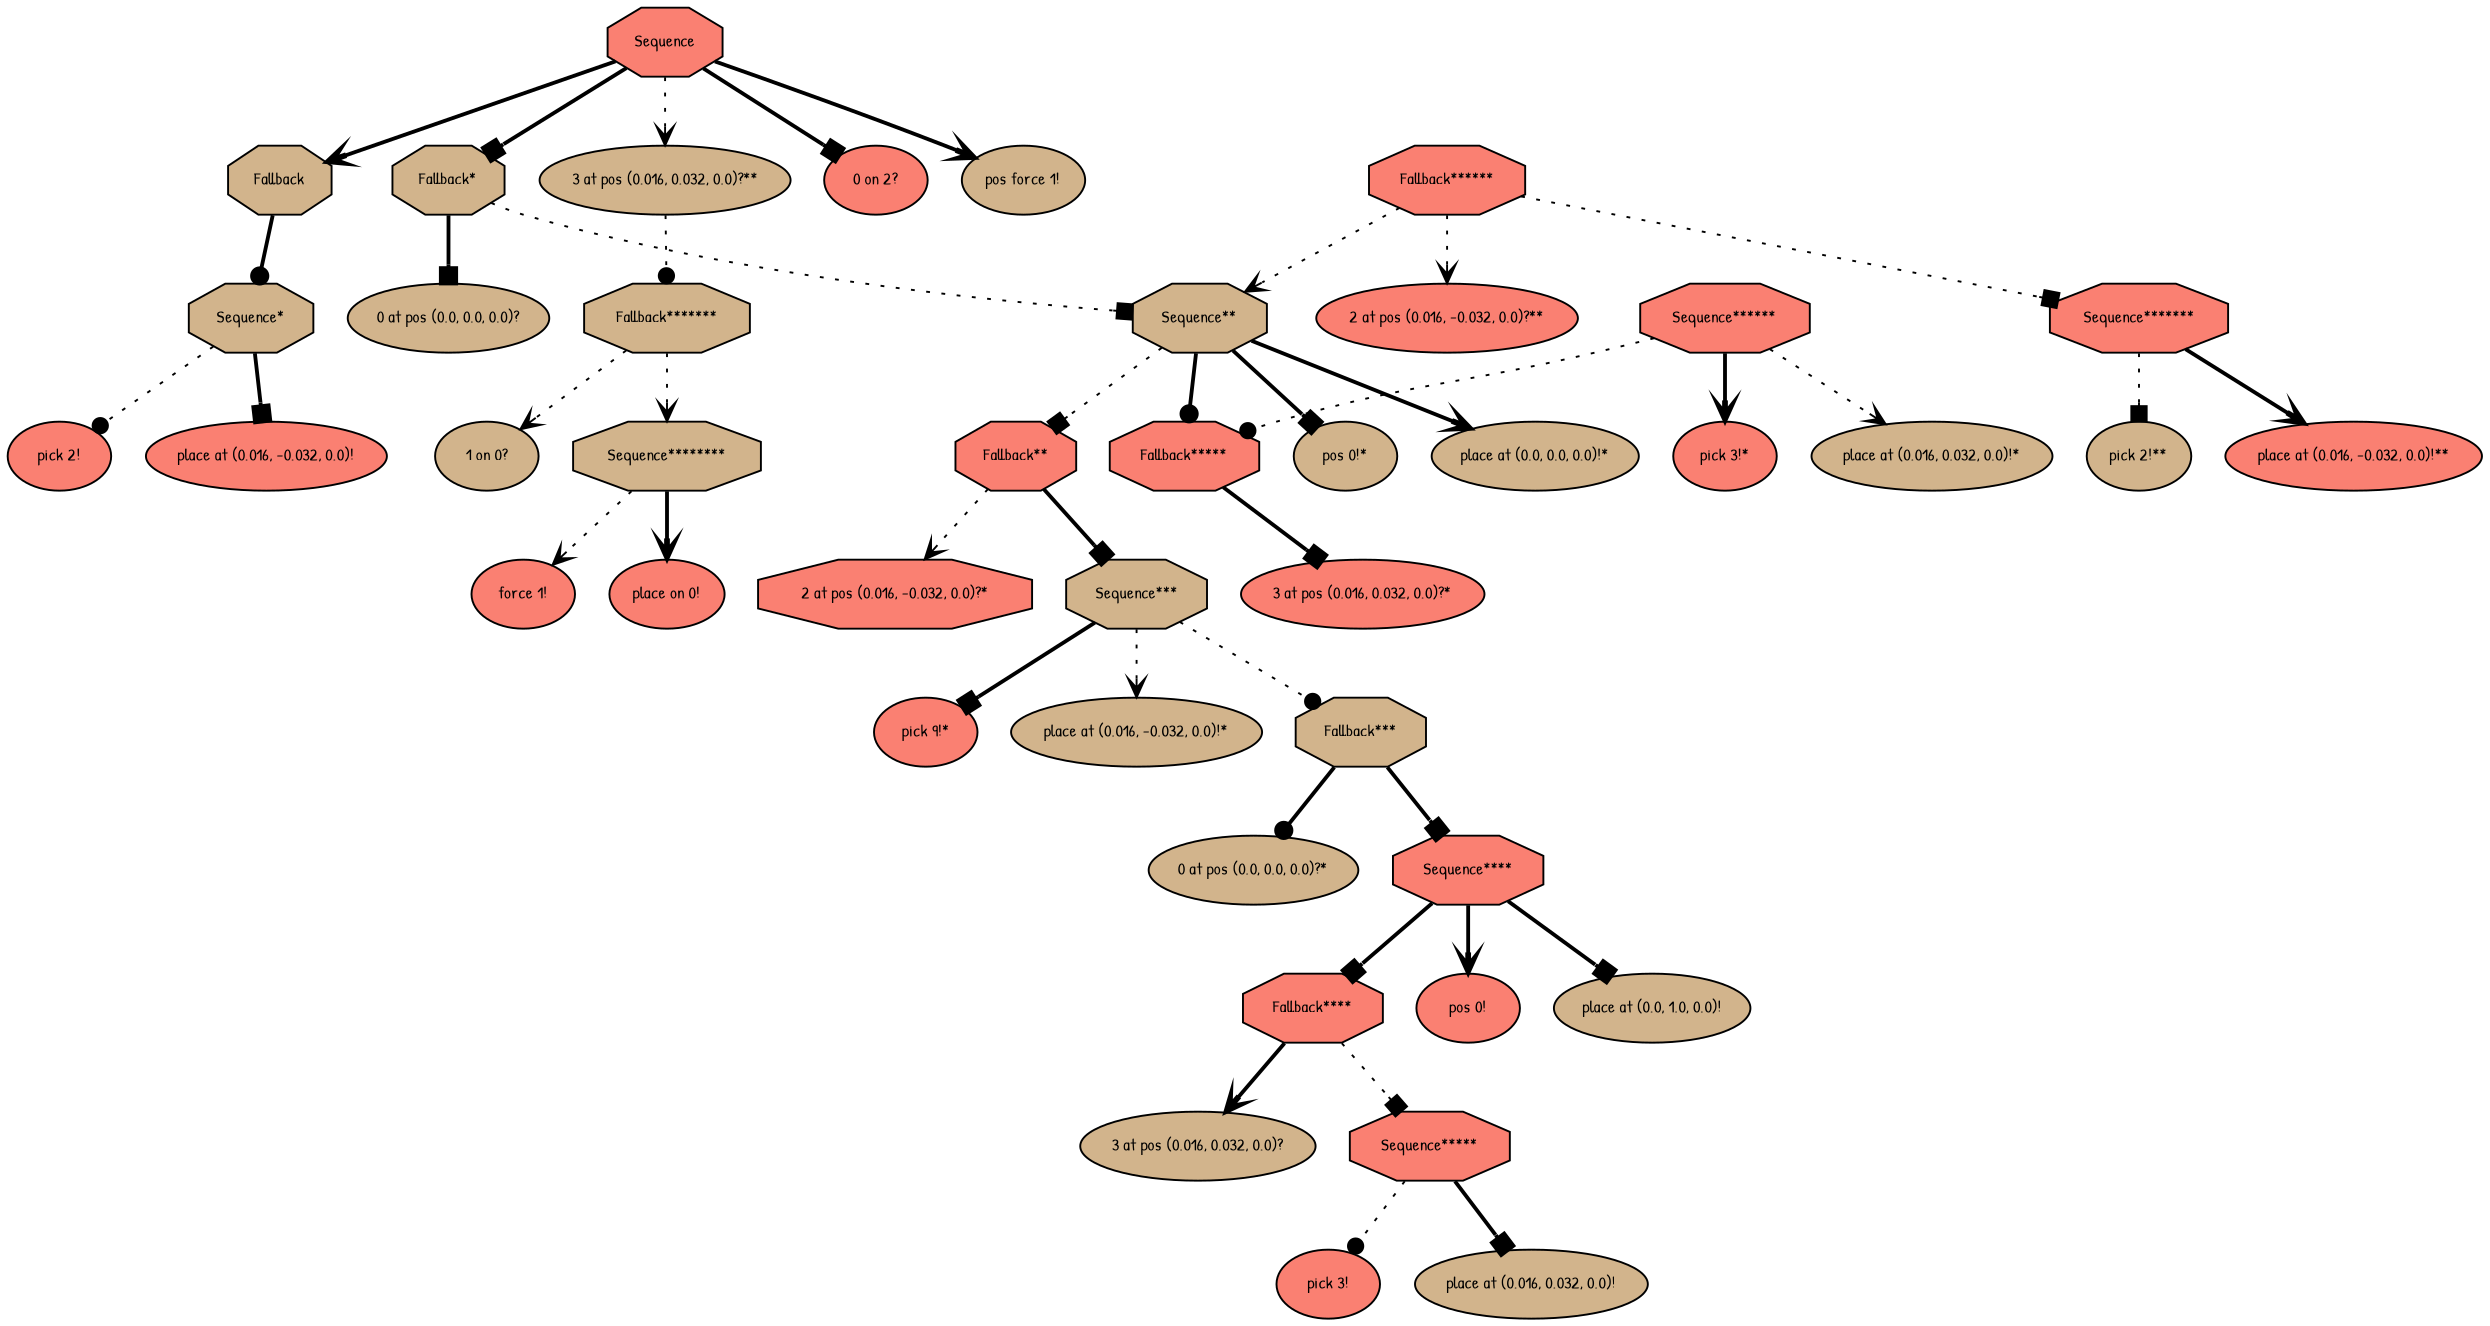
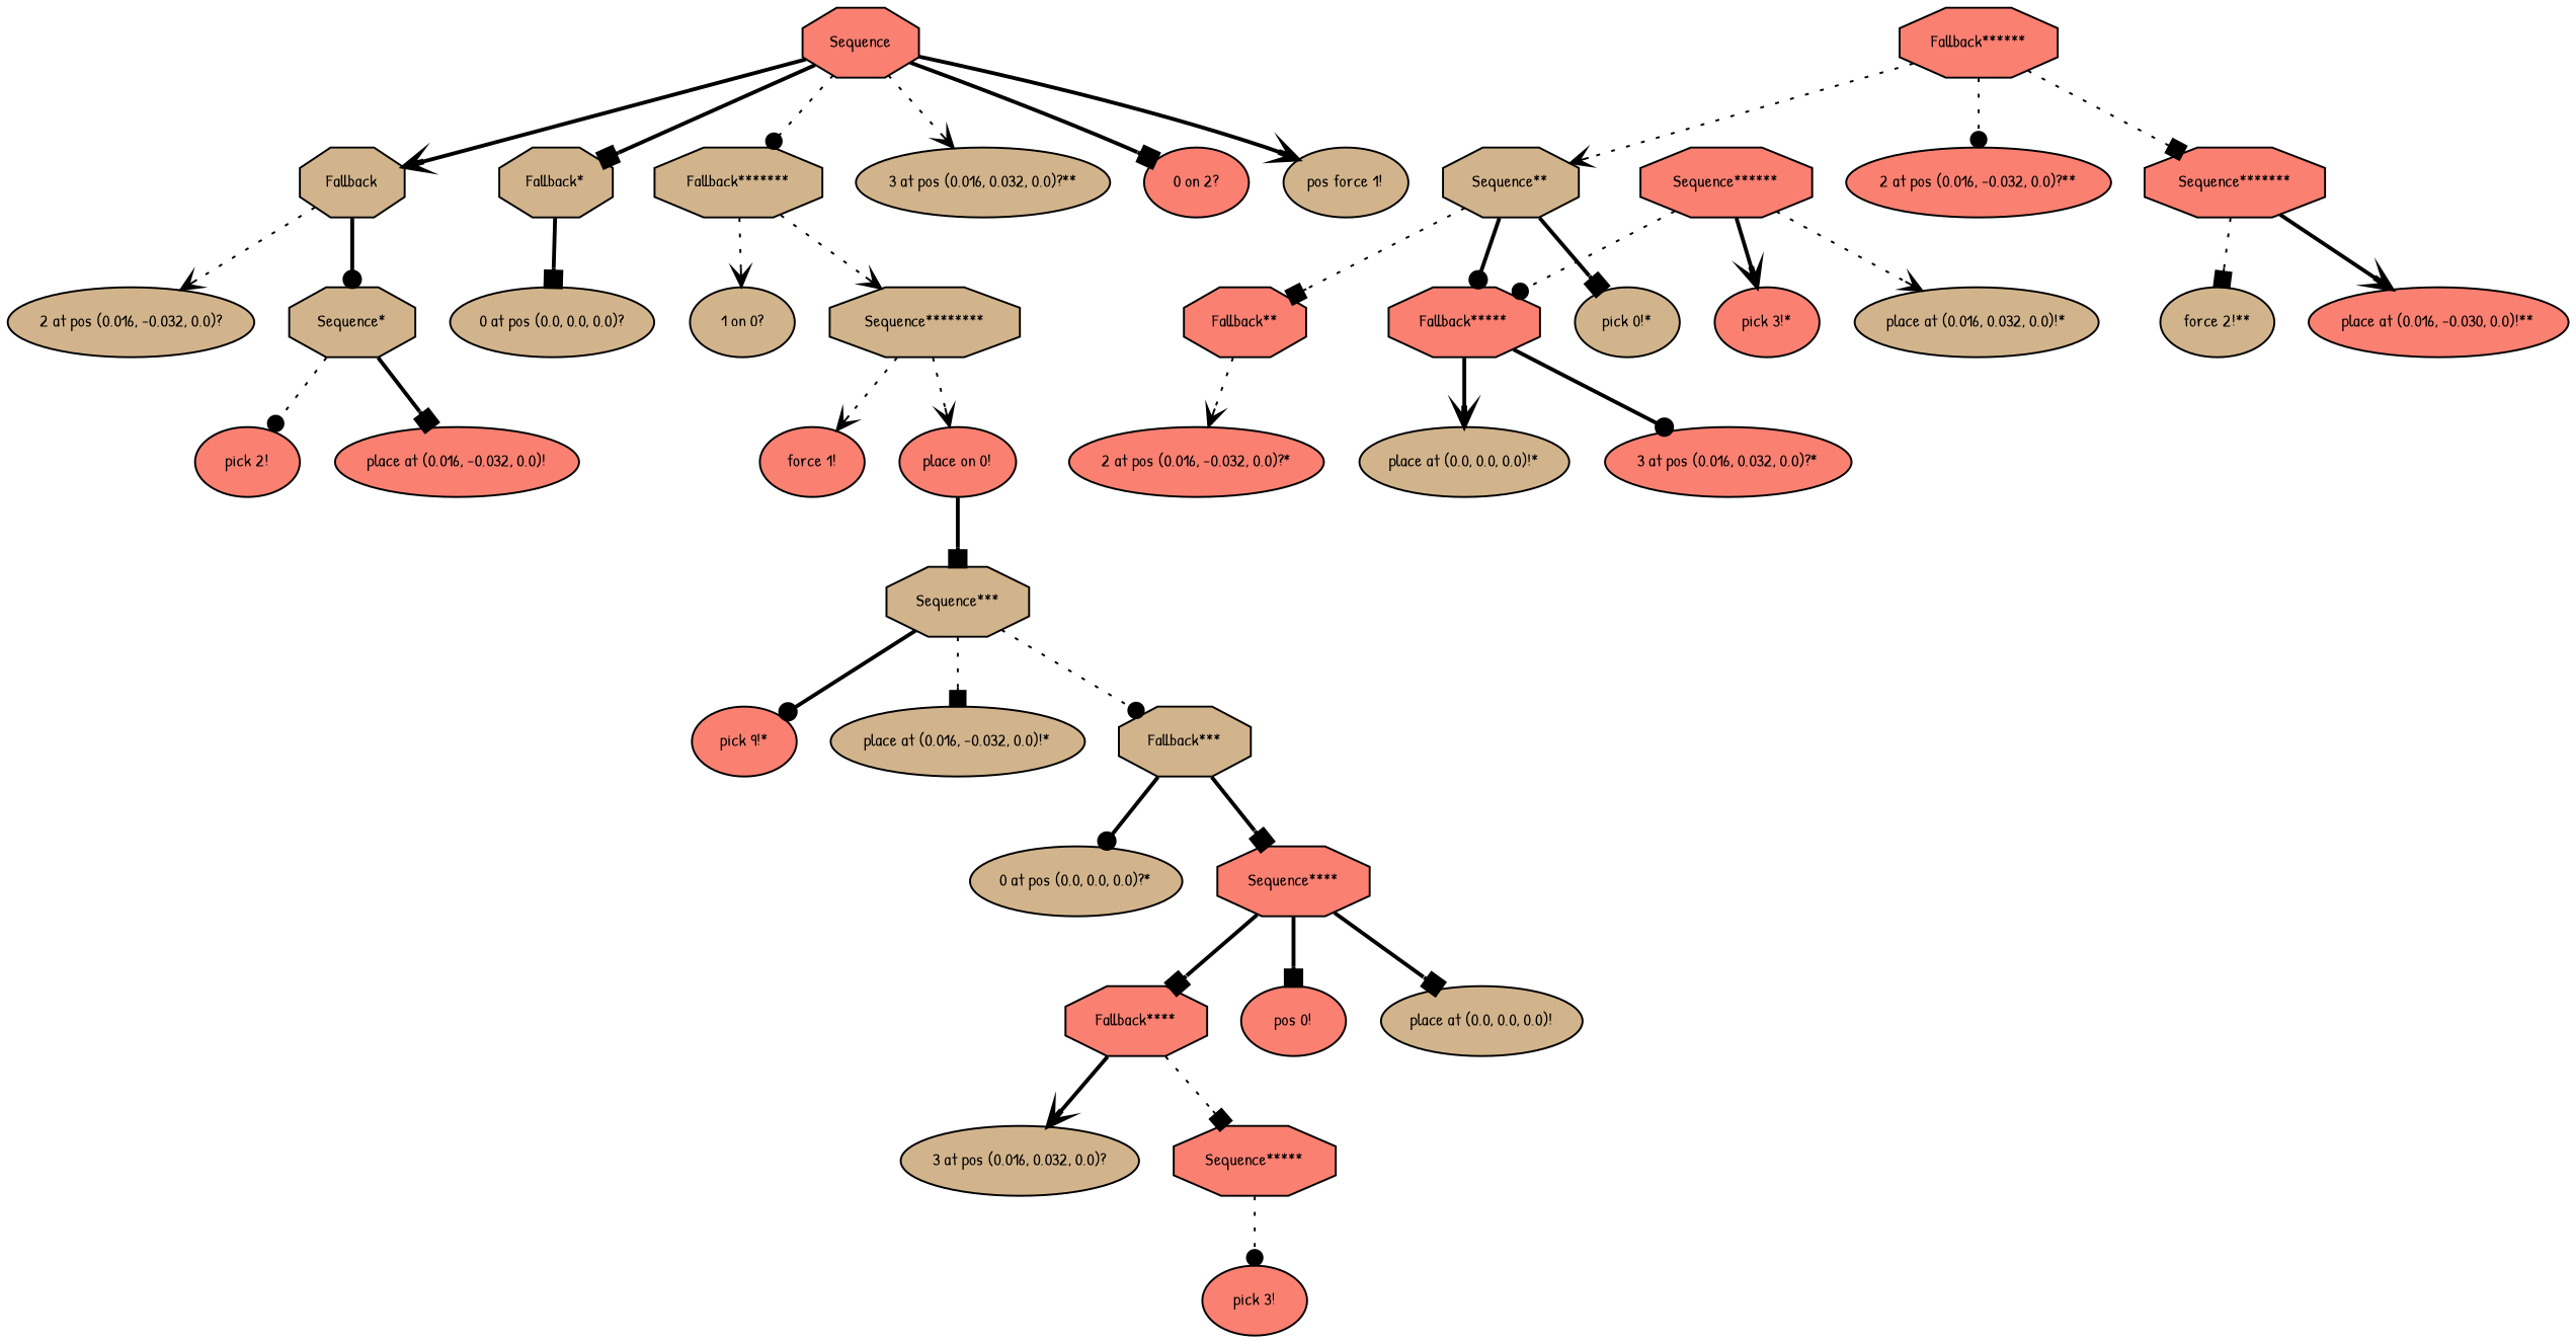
  digraph {
    fontname="Patrick Hand"
    ordering=out
    node [fillcolor=salmon fontcolor=black fontname="Patrick Hand" fontsize=9 shape=ellipse style=filled]
    edge [arrowhead=box fontname="Patrick Hand" style=bold]
    n1 [label=Sequence shape=octagon]
    n2 [fillcolor=tan label=Fallback shape=octagon]
    n3 [fillcolor=tan label="Fallback*" shape=octagon]
    n4 [fillcolor=tan label="Fallback*******" shape=octagon]
    n5 [fillcolor=tan label="3 at pos (0.016, 0.032, 0.0)?**"]
    n6 [label="0 on 2?"]
    n7 [fillcolor=tan label="pos force 1!"]
+   n8 [fillcolor=tan label="2 at pos (0.016, -0.032, 0.0)?"]
    n9 [fillcolor=tan label="Sequence*" shape=octagon]
    n10 [fillcolor=tan label="0 at pos (0.0, 0.0, 0.0)?"]
    n11 [fillcolor=tan label="Sequence**" shape=octagon]
    n12 [fillcolor=tan label="1 on 0?"]
    n13 [fillcolor=tan label="Sequence********" shape=octagon]
    n14 [label="pick 2!"]
    n15 [label="place at (0.016, -0.032, 0.0)!"]
    n16 [label="Fallback**" shape=octagon]
    n17 [label="Fallback*****" shape=octagon]
-   n18 [fillcolor=tan label="pos 0!*"]
+   n18 [fillcolor=tan label="pick 0!*"]
    n19 [fillcolor=tan label="place at (0.0, 0.0, 0.0)!*"]
-   n20 [label="2 at pos (0.016, -0.032, 0.0)?*" shape=octagon]
+   n20 [label="2 at pos (0.016, -0.032, 0.0)?*"]
    n21 [fillcolor=tan label="Sequence***" shape=octagon]
    n22 [label="3 at pos (0.016, 0.032, 0.0)?*"]
    n23 [label="Fallback******" shape=octagon]
    n24 [label="2 at pos (0.016, -0.032, 0.0)?**"]
    n25 [label="Sequence*******" shape=octagon]
    n26 [label="pick 9!*"]
    n27 [fillcolor=tan label="place at (0.016, -0.032, 0.0)!*"]
    n28 [fillcolor=tan label="Fallback***" shape=octagon]
    n29 [fillcolor=tan label="0 at pos (0.0, 0.0, 0.0)?*"]
    n30 [label="Sequence****" shape=octagon]
    n31 [label="Fallback****" shape=octagon]
    n32 [label="pos 0!"]
-   n33 [fillcolor=tan label="place at (0.0, 1.0, 0.0)!"]
+   n33 [fillcolor=tan label="place at (0.0, 0.0, 0.0)!"]
    n34 [fillcolor=tan label="3 at pos (0.016, 0.032, 0.0)?"]
    n35 [label="Sequence*****" shape=octagon]
    n36 [label="pick 3!"]
-   n37 [fillcolor=tan label="place at (0.016, 0.032, 0.0)!"]
    n38 [label="Sequence******" shape=octagon]
    n39 [label="pick 3!*"]
    n40 [fillcolor=tan label="place at (0.016, 0.032, 0.0)!*"]
-   n41 [fillcolor=tan label="pick 2!**"]
-   n42 [label="place at (0.016, -0.032, 0.0)!**"]
+   n41 [fillcolor=tan label="force 2!**"]
+   n42 [label="place at (0.016, -0.030, 0.0)!**"]
    n43 [label="force 1!"]
    n44 [label="place on 0!"]
    n1 -> n2 [arrowhead=vee]
    n1 -> n3
-   n5 -> n4 [arrowhead=dot style=dotted]
+   n1 -> n4 [arrowhead=dot style=dotted]
    n1 -> n5 [arrowhead=vee style=dotted]
    n1 -> n6
    n1 -> n7 [arrowhead=vee]
+   n2 -> n8 [arrowhead=vee style=dotted]
    n2 -> n9 [arrowhead=dot]
    n3 -> n10
-   n3 -> n11 [style=dotted]
    n4 -> n12 [arrowhead=vee style=dotted]
    n4 -> n13 [arrowhead=vee style=dotted]
    n9 -> n14 [arrowhead=dot style=dotted]
    n9 -> n15
    n11 -> n16 [style=dotted]
    n11 -> n17 [arrowhead=dot]
    n11 -> n18
-   n11 -> n19 [arrowhead=vee]
+   n17 -> n19 [arrowhead=vee]
    n13 -> n43 [arrowhead=vee style=dotted]
-   n13 -> n44 [arrowhead=vee]
+   n13 -> n44 [arrowhead=vee style=dotted]
    n16 -> n20 [arrowhead=vee style=dotted]
-   n16 -> n21
-   n17 -> n22
-   n21 -> n26
-   n21 -> n27 [arrowhead=vee style=dotted]
+   n44 -> n21
+   n17 -> n22 [arrowhead=dot]
+   n21 -> n26 [arrowhead=dot]
+   n21 -> n27 [style=dotted]
    n21 -> n28 [arrowhead=dot style=dotted]
    n23 -> n11 [arrowhead=vee style=dotted]
-   n23 -> n24 [arrowhead=vee style=dotted]
+   n23 -> n24 [arrowhead=dot style=dotted]
    n23 -> n25 [style=dotted]
    n25 -> n41 [style=dotted]
    n25 -> n42 [arrowhead=vee]
    n28 -> n29 [arrowhead=dot]
    n28 -> n30
    n30 -> n31
-   n30 -> n32 [arrowhead=vee]
+   n30 -> n32
    n30 -> n33
    n31 -> n34 [arrowhead=vee]
    n31 -> n35 [style=dotted]
    n35 -> n36 [arrowhead=dot style=dotted]
-   n35 -> n37
    n38 -> n17 [arrowhead=dot style=dotted]
    n38 -> n39 [arrowhead=vee]
    n38 -> n40 [arrowhead=vee style=dotted]
  }
